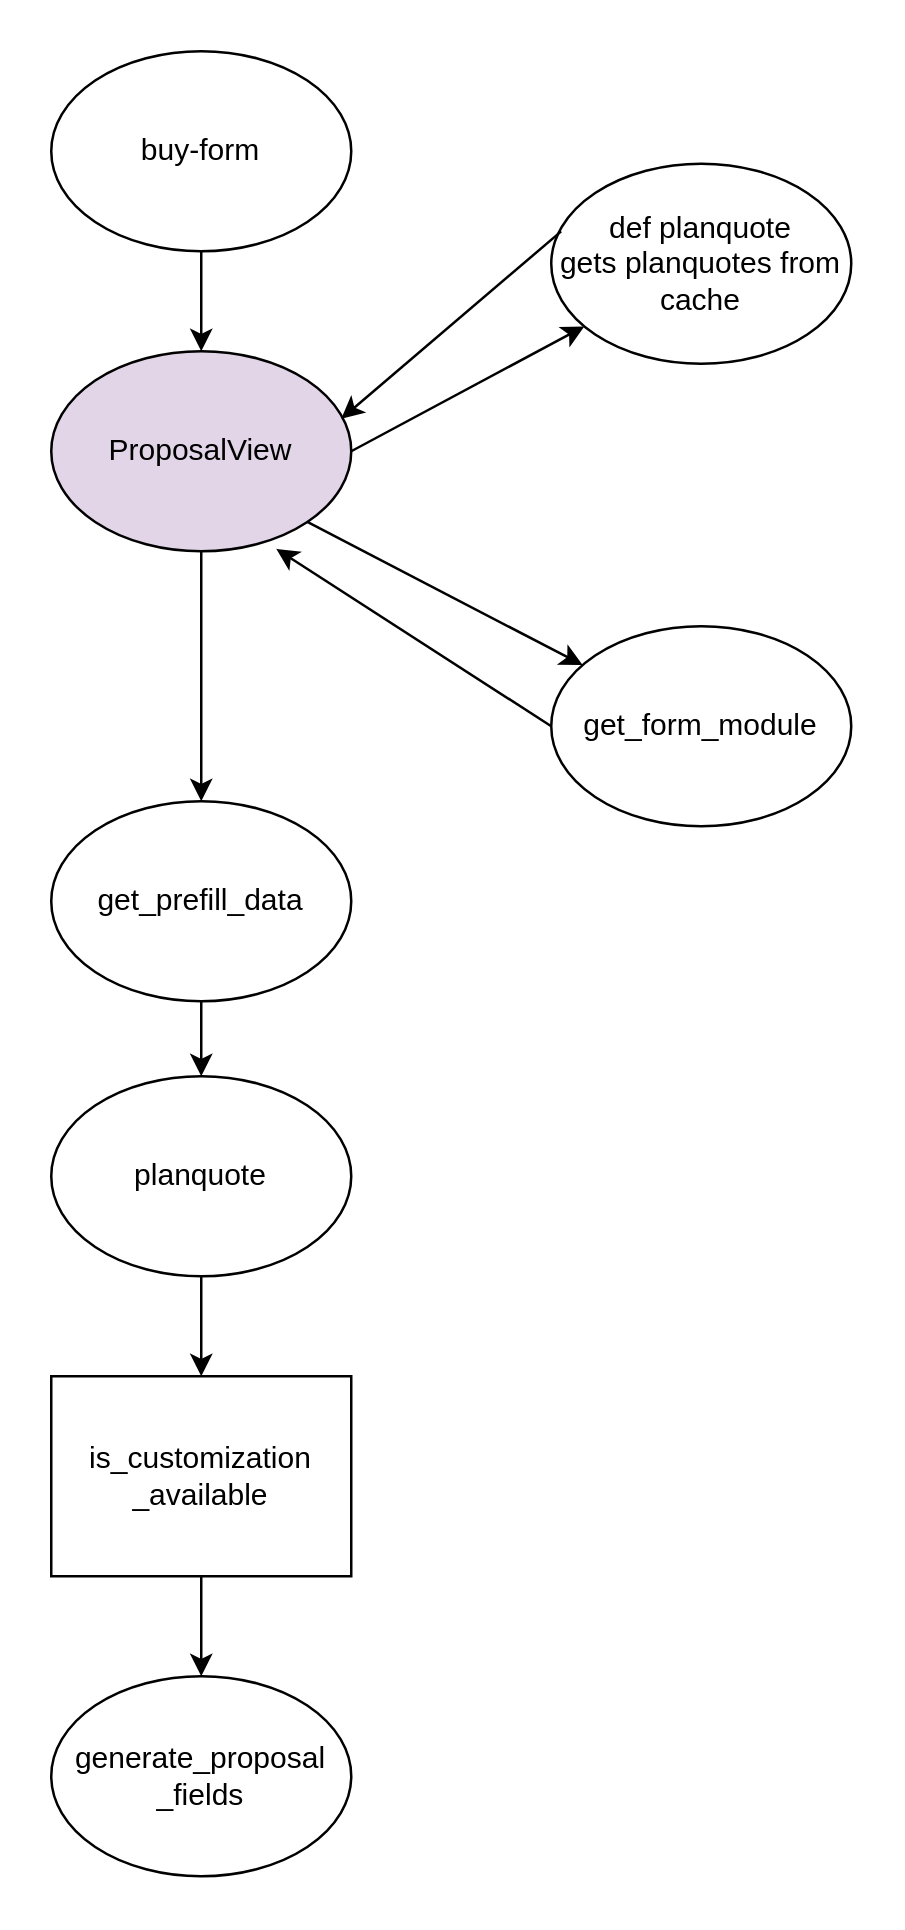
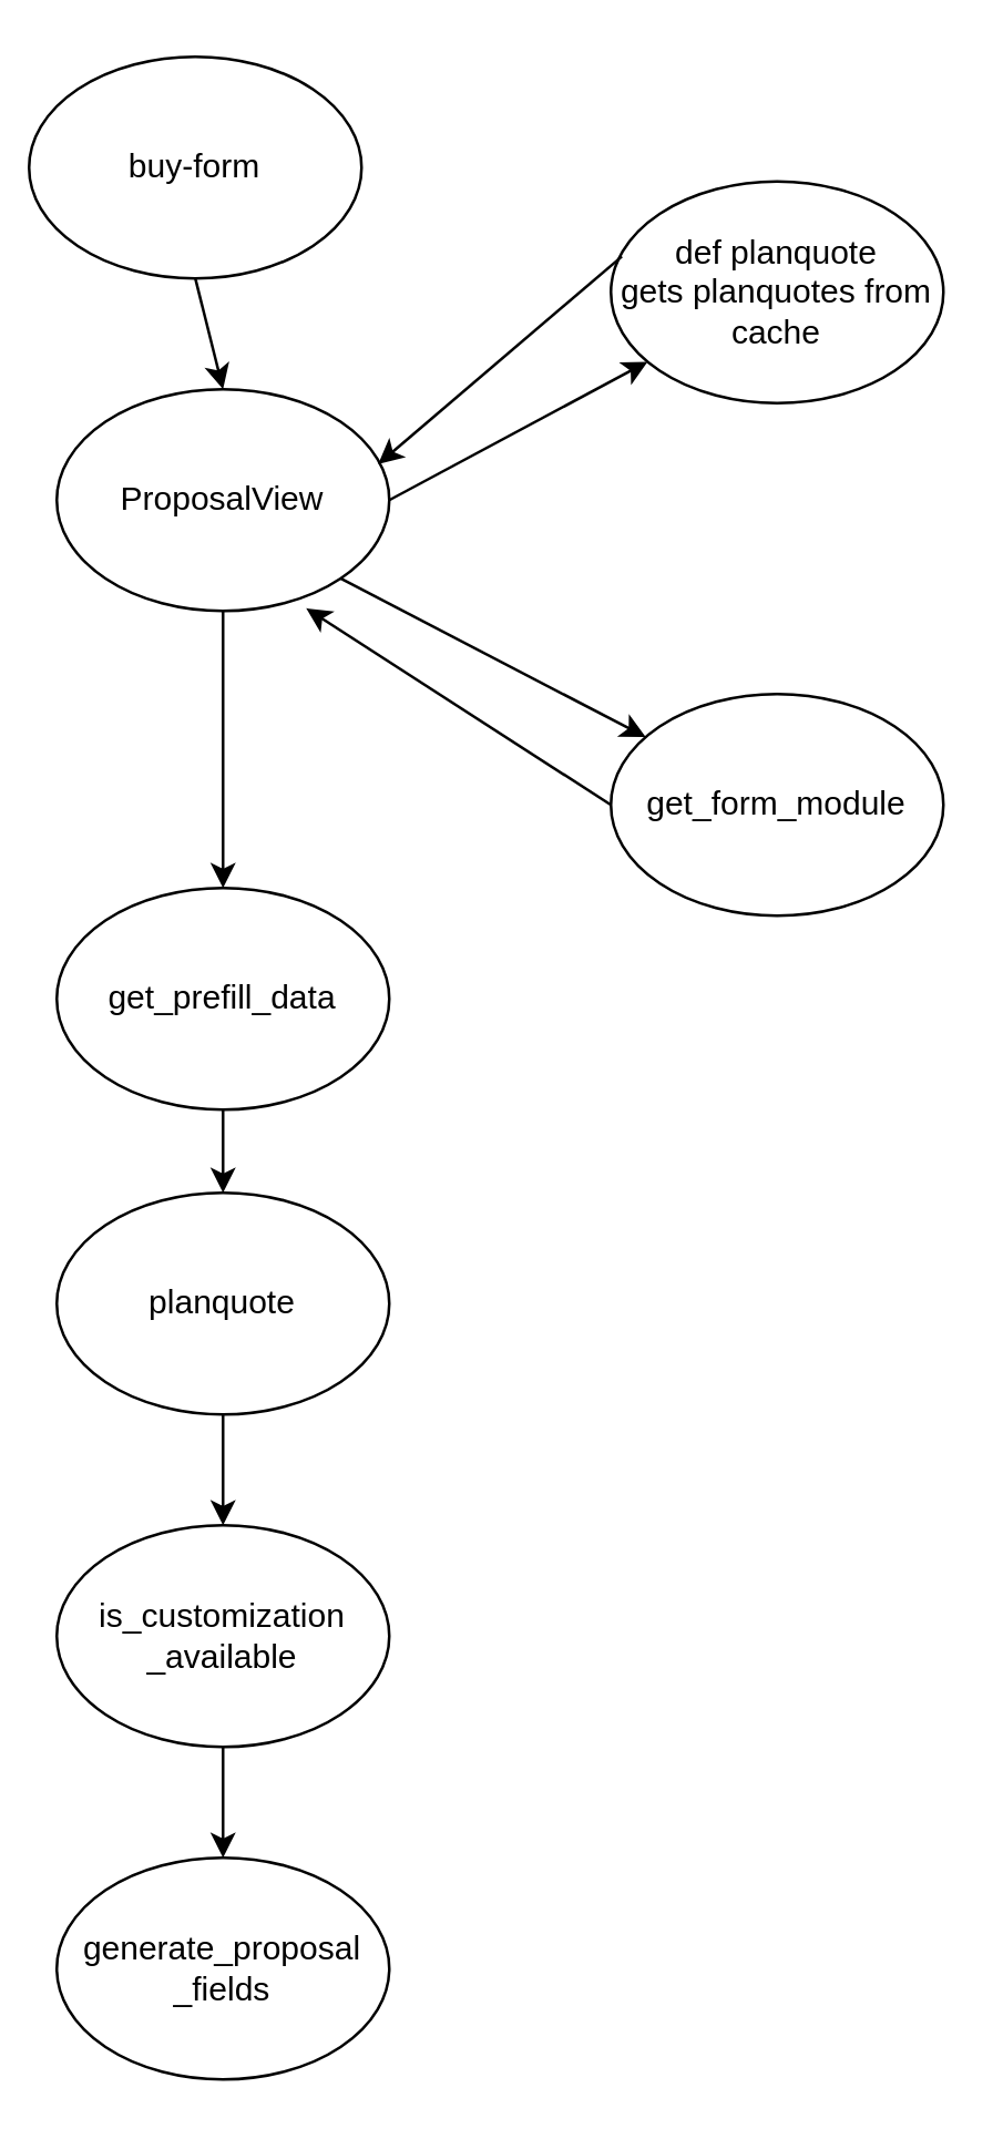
  <mxCell id="0" />
  <mxCell id="1" parent="0" />
- <mxCell id="2" value="buy-form" style="ellipse;whiteSpace=wrap;html=1;" vertex="1" parent="1"><mxGeometry x="20" y="20" width="120" height="80" as="geometry" /></mxCell>
+ <mxCell id="2" value="buy-form" style="ellipse;whiteSpace=wrap;html=1;" vertex="1" parent="1"><mxGeometry x="10" y="20" width="120" height="80" as="geometry" /></mxCell>
  <mxCell id="3" value="" style="endArrow=classic;html=1;rounded=0;exitX=0.5;exitY=1;exitDx=0;exitDy=0;" edge="1" parent="1" source="2"><mxGeometry width="50" height="50" relative="1" as="geometry"><mxPoint x="270" y="230" as="sourcePoint" /><mxPoint x="80" y="140" as="targetPoint" /></mxGeometry></mxCell>
- <mxCell id="4" value="ProposalView" style="ellipse;whiteSpace=wrap;html=1;fillColor=#e1d5e7;" vertex="1" parent="1"><mxGeometry x="20" y="140" width="120" height="80" as="geometry" /></mxCell>
+ <mxCell id="4" value="ProposalView" style="ellipse;whiteSpace=wrap;html=1;" vertex="1" parent="1"><mxGeometry x="20" y="140" width="120" height="80" as="geometry" /></mxCell>
  <mxCell id="5" value="" style="endArrow=classic;html=1;rounded=0;exitX=1;exitY=0.5;exitDx=0;exitDy=0;" edge="1" parent="1" source="4" target="6"><mxGeometry width="50" height="50" relative="1" as="geometry"><mxPoint x="270" y="230" as="sourcePoint" /><mxPoint x="180" y="180" as="targetPoint" /></mxGeometry></mxCell>
  <mxCell id="6" value="def planquote&lt;br&gt;gets planquotes from&lt;br&gt;cache" style="ellipse;whiteSpace=wrap;html=1;" vertex="1" parent="1"><mxGeometry x="220" y="65" width="120" height="80" as="geometry" /></mxCell>
  <mxCell id="7" value="" style="endArrow=classic;html=1;rounded=0;exitX=0.033;exitY=0.338;exitDx=0;exitDy=0;exitPerimeter=0;" edge="1" parent="1" source="6"><mxGeometry width="50" height="50" relative="1" as="geometry"><mxPoint x="270" y="220" as="sourcePoint" /><mxPoint x="136" y="167" as="targetPoint" /></mxGeometry></mxCell>
  <mxCell id="8" value="" style="endArrow=classic;html=1;rounded=0;exitX=1;exitY=1;exitDx=0;exitDy=0;" edge="1" parent="1" source="4" target="9"><mxGeometry width="50" height="50" relative="1" as="geometry"><mxPoint x="270" y="220" as="sourcePoint" /><mxPoint x="230" y="270" as="targetPoint" /></mxGeometry></mxCell>
  <mxCell id="9" value="get_form_module" style="ellipse;whiteSpace=wrap;html=1;" vertex="1" parent="1"><mxGeometry x="220" y="250" width="120" height="80" as="geometry" /></mxCell>
  <mxCell id="10" value="" style="endArrow=classic;html=1;rounded=0;exitX=0;exitY=0.5;exitDx=0;exitDy=0;entryX=0.75;entryY=0.988;entryDx=0;entryDy=0;entryPerimeter=0;" edge="1" parent="1" source="9" target="4"><mxGeometry width="50" height="50" relative="1" as="geometry"><mxPoint x="270" y="220" as="sourcePoint" /><mxPoint x="320" y="170" as="targetPoint" /></mxGeometry></mxCell>
  <mxCell id="11" value="" style="endArrow=classic;html=1;rounded=0;exitX=0.5;exitY=1;exitDx=0;exitDy=0;" edge="1" parent="1" source="4" target="12"><mxGeometry width="50" height="50" relative="1" as="geometry"><mxPoint x="210" y="340" as="sourcePoint" /><mxPoint x="80" y="350" as="targetPoint" /></mxGeometry></mxCell>
  <mxCell id="12" value="get_prefill_data" style="ellipse;whiteSpace=wrap;html=1;" vertex="1" parent="1"><mxGeometry x="20" y="320" width="120" height="80" as="geometry" /></mxCell>
  <mxCell id="13" value="" style="endArrow=classic;html=1;rounded=0;exitX=0.5;exitY=1;exitDx=0;exitDy=0;" edge="1" parent="1" source="12"><mxGeometry width="50" height="50" relative="1" as="geometry"><mxPoint x="210" y="340" as="sourcePoint" /><mxPoint x="80" y="430" as="targetPoint" /></mxGeometry></mxCell>
  <mxCell id="14" value="planquote" style="ellipse;whiteSpace=wrap;html=1;" vertex="1" parent="1"><mxGeometry x="20" y="430" width="120" height="80" as="geometry" /></mxCell>
  <mxCell id="15" value="" style="endArrow=classic;html=1;rounded=0;exitX=0.5;exitY=1;exitDx=0;exitDy=0;" edge="1" parent="1" source="14" target="16"><mxGeometry width="50" height="50" relative="1" as="geometry"><mxPoint x="180" y="660" as="sourcePoint" /><mxPoint x="80" y="550" as="targetPoint" /></mxGeometry></mxCell>
- <mxCell id="16" value="is_customization&lt;br&gt;_available" style="whiteSpace=wrap;html=1;rounded=0;" vertex="1" parent="1"><mxGeometry x="20" y="550" width="120" height="80" as="geometry" /></mxCell>
+ <mxCell id="16" value="is_customization&lt;br&gt;_available" style="ellipse;whiteSpace=wrap;html=1;" vertex="1" parent="1"><mxGeometry x="20" y="550" width="120" height="80" as="geometry" /></mxCell>
  <mxCell id="17" value="" style="endArrow=classic;html=1;rounded=0;exitX=0.5;exitY=1;exitDx=0;exitDy=0;" edge="1" parent="1" source="16"><mxGeometry width="50" height="50" relative="1" as="geometry"><mxPoint x="180" y="650" as="sourcePoint" /><mxPoint x="80" y="670" as="targetPoint" /></mxGeometry></mxCell>
  <mxCell id="18" value="generate_proposal&lt;br&gt;_fields" style="ellipse;whiteSpace=wrap;html=1;" vertex="1" parent="1"><mxGeometry x="20" y="670" width="120" height="80" as="geometry" /></mxCell>
